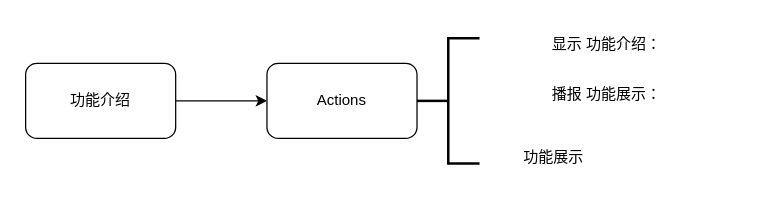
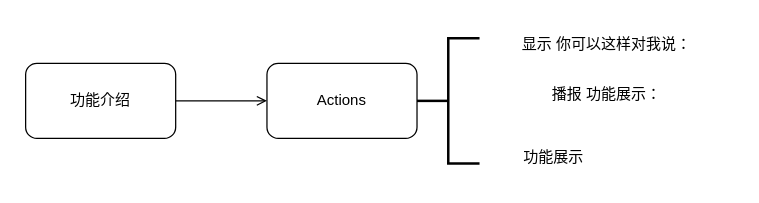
  <mxCell id="0" />
  <mxCell id="1" parent="0" />
- <mxCell id="2" value="" style="edgeStyle=orthogonalEdgeStyle;rounded=0;orthogonalLoop=1;jettySize=auto;html=1;" edge="1" parent="1" source="3" target="4"><mxGeometry relative="1" as="geometry" /></mxCell>
+ <mxCell id="2" value="" style="edgeStyle=orthogonalEdgeStyle;rounded=0;orthogonalLoop=1;jettySize=auto;html=1;endArrow=open;" edge="1" parent="1" source="3" target="4"><mxGeometry relative="1" as="geometry" /></mxCell>
  <mxCell id="3" value="功能介绍" style="rounded=1;whiteSpace=wrap;html=1;" vertex="1" parent="1"><mxGeometry x="20" y="50" width="120" height="60" as="geometry" /></mxCell>
  <mxCell id="4" value="Actions" style="rounded=1;whiteSpace=wrap;html=1;" vertex="1" parent="1"><mxGeometry x="213" y="50" width="120" height="60" as="geometry" /></mxCell>
  <mxCell id="5" value="" style="strokeWidth=2;html=1;shape=mxgraph.flowchart.annotation_2;align=left;labelPosition=right;pointerEvents=1;" vertex="1" parent="1"><mxGeometry x="333" y="30" width="50" height="100" as="geometry" /></mxCell>
- <mxCell id="6" value="显示&amp;nbsp;功能介绍：" style="text;html=1;strokeColor=none;fillColor=none;align=center;verticalAlign=middle;whiteSpace=wrap;rounded=0;" vertex="1" parent="1"><mxGeometry x="390" y="20" width="190" height="30" as="geometry" /></mxCell>
+ <mxCell id="6" value="显示&amp;nbsp;你可以这样对我说：" style="text;html=1;strokeColor=none;fillColor=none;align=center;verticalAlign=middle;whiteSpace=wrap;rounded=0;" vertex="1" parent="1"><mxGeometry x="390" y="20" width="190" height="30" as="geometry" /></mxCell>
  <mxCell id="7" value="播报&amp;nbsp;功能展示：" style="text;html=1;strokeColor=none;fillColor=none;align=center;verticalAlign=middle;whiteSpace=wrap;rounded=0;" vertex="1" parent="1"><mxGeometry x="385" y="60" width="200" height="30" as="geometry" /></mxCell>
  <mxCell id="8" value="功能展示" style="text;html=1;strokeColor=none;fillColor=none;align=center;verticalAlign=middle;whiteSpace=wrap;rounded=0;" vertex="1" parent="1"><mxGeometry x="370" y="110" width="145" height="30" as="geometry" /></mxCell>
